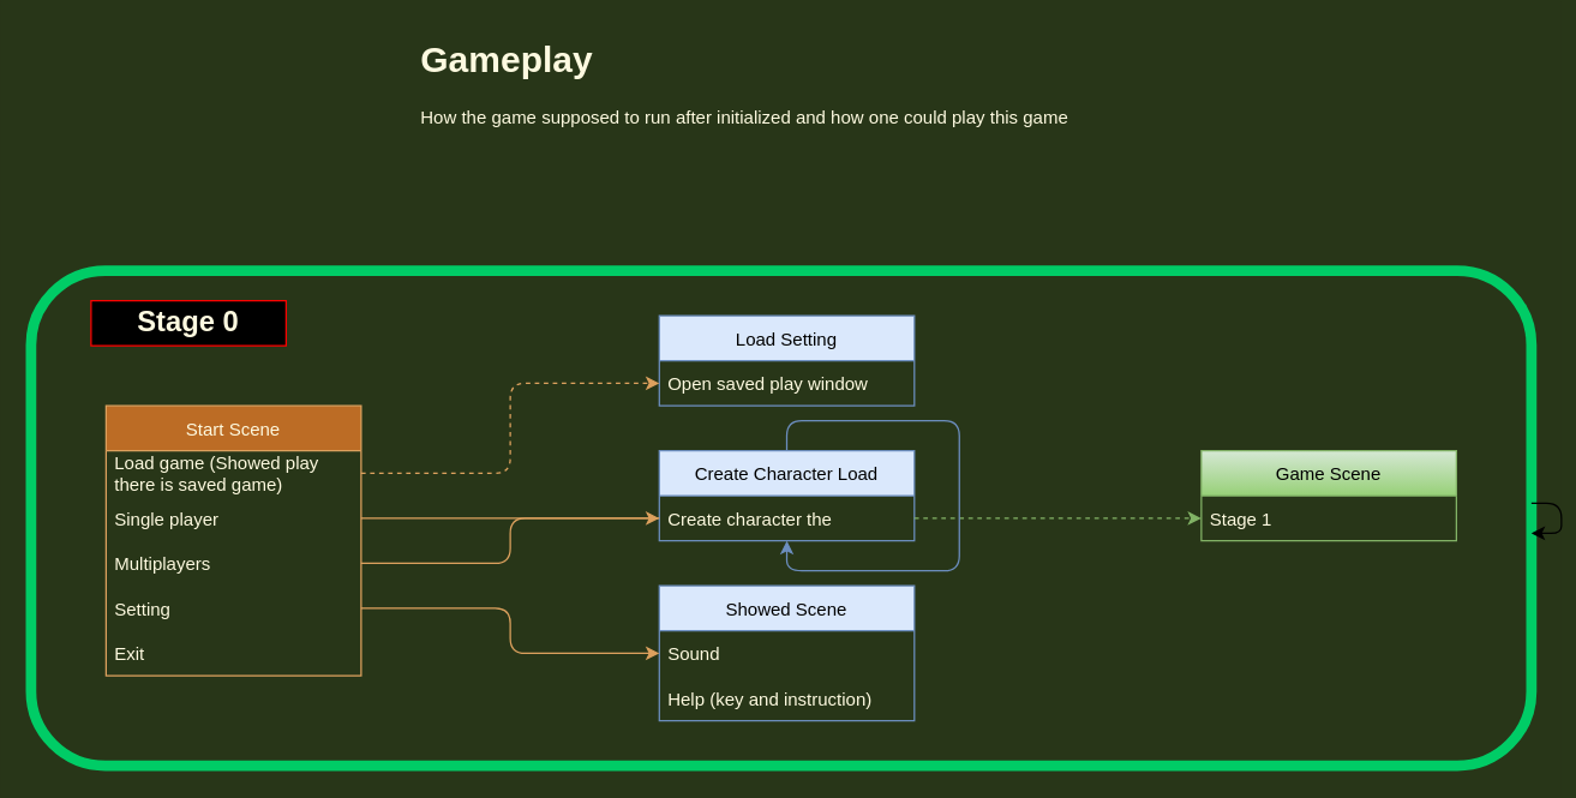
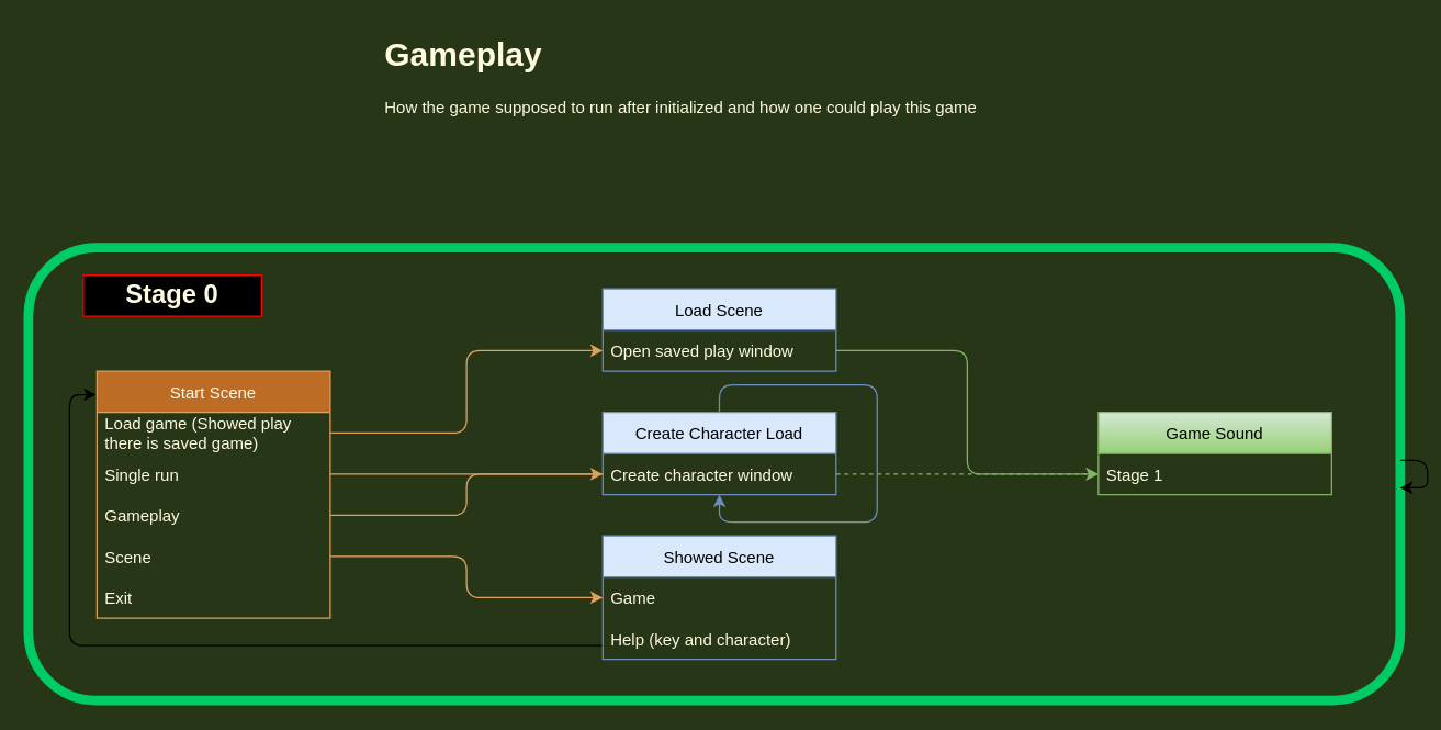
  <mxCell id="0" />
  <mxCell id="1" parent="0" />
  <mxCell id="2" value="" style="group" vertex="1" connectable="0" parent="1"><mxGeometry x="20" y="180" width="1000" height="330" as="geometry" /></mxCell>
  <mxCell id="3" value="" style="rounded=1;whiteSpace=wrap;html=1;sketch=0;fillColor=none;strokeWidth=7;strokeColor=#00CC66;" vertex="1" parent="2"><mxGeometry width="1000" height="330" as="geometry" /></mxCell>
  <mxCell id="4" value="Stage 0" style="text;html=1;strokeColor=#FF0000;fillColor=#000000;align=center;verticalAlign=middle;whiteSpace=wrap;rounded=0;sketch=0;fontColor=#FEFAE0;fontStyle=1;horizontal=1;fontSize=19;labelBackgroundColor=none;labelBorderColor=none;" vertex="1" parent="2"><mxGeometry x="40" y="20" width="130" height="30" as="geometry" /></mxCell>
- <mxCell id="5" value="Game Scene" style="swimlane;fontStyle=0;childLayout=stackLayout;horizontal=1;startSize=30;horizontalStack=0;resizeParent=1;resizeParentMax=0;resizeLast=0;collapsible=1;marginBottom=0;fillColor=#d5e8d4;strokeColor=#82b366;gradientColor=#97d077;" vertex="1" parent="2"><mxGeometry x="780" y="120" width="170" height="60" as="geometry" /></mxCell>
+ <mxCell id="5" value="Game Sound" style="swimlane;fontStyle=0;childLayout=stackLayout;horizontal=1;startSize=30;horizontalStack=0;resizeParent=1;resizeParentMax=0;resizeLast=0;collapsible=1;marginBottom=0;fillColor=#d5e8d4;strokeColor=#82b366;gradientColor=#97d077;" vertex="1" parent="2"><mxGeometry x="780" y="120" width="170" height="60" as="geometry" /></mxCell>
  <mxCell id="6" value="Stage 1" style="text;strokeColor=none;fillColor=none;align=left;verticalAlign=middle;spacingLeft=4;spacingRight=4;overflow=hidden;points=[[0,0.5],[1,0.5]];portConstraint=eastwest;rotatable=0;fontColor=#FEFAE0;" vertex="1" parent="5"><mxGeometry y="30" width="170" height="30" as="geometry" /></mxCell>
+ <mxCell id="7" style="edgeStyle=orthogonalEdgeStyle;curved=0;rounded=1;sketch=0;orthogonalLoop=1;jettySize=auto;html=1;entryX=-0.003;entryY=0.095;entryDx=0;entryDy=0;entryPerimeter=0;labelBackgroundColor=none;fontSize=19;fontColor=#FEFAE0;strokeColor=default;fillColor=#BC6C25;" edge="1" parent="2" source="8" target="18"><mxGeometry relative="1" as="geometry"><Array as="points"><mxPoint x="30" y="290" /><mxPoint x="30" y="107" /></Array></mxGeometry></mxCell>
  <mxCell id="8" value="Showed Scene" style="swimlane;fontStyle=0;childLayout=stackLayout;horizontal=1;startSize=30;horizontalStack=0;resizeParent=1;resizeParentMax=0;resizeLast=0;collapsible=1;marginBottom=0;fillColor=#dae8fc;strokeColor=#6c8ebf;" vertex="1" parent="2"><mxGeometry x="418.74" y="210" width="170" height="90" as="geometry" /></mxCell>
- <mxCell id="9" value="Sound" style="text;strokeColor=none;fillColor=none;align=left;verticalAlign=middle;spacingLeft=4;spacingRight=4;overflow=hidden;points=[[0,0.5],[1,0.5]];portConstraint=eastwest;rotatable=0;fontColor=#FEFAE0;" vertex="1" parent="8"><mxGeometry y="30" width="170" height="30" as="geometry" /></mxCell>
- <mxCell id="10" value="Help (key and instruction)" style="text;strokeColor=none;fillColor=none;align=left;verticalAlign=middle;spacingLeft=4;spacingRight=4;overflow=hidden;points=[[0,0.5],[1,0.5]];portConstraint=eastwest;rotatable=0;fontColor=#FEFAE0;" vertex="1" parent="8"><mxGeometry y="60" width="170" height="30" as="geometry" /></mxCell>
- <mxCell id="11" value="Load Setting" style="swimlane;fontStyle=0;childLayout=stackLayout;horizontal=1;startSize=30;horizontalStack=0;resizeParent=1;resizeParentMax=0;resizeLast=0;collapsible=1;marginBottom=0;fillColor=#dae8fc;strokeColor=#6c8ebf;" vertex="1" parent="2"><mxGeometry x="418.74" y="30" width="170" height="60" as="geometry" /></mxCell>
+ <mxCell id="9" value="Game" style="text;strokeColor=none;fillColor=none;align=left;verticalAlign=middle;spacingLeft=4;spacingRight=4;overflow=hidden;points=[[0,0.5],[1,0.5]];portConstraint=eastwest;rotatable=0;fontColor=#FEFAE0;" vertex="1" parent="8"><mxGeometry y="30" width="170" height="30" as="geometry" /></mxCell>
+ <mxCell id="10" value="Help (key and character)" style="text;strokeColor=none;fillColor=none;align=left;verticalAlign=middle;spacingLeft=4;spacingRight=4;overflow=hidden;points=[[0,0.5],[1,0.5]];portConstraint=eastwest;rotatable=0;fontColor=#FEFAE0;" vertex="1" parent="8"><mxGeometry y="60" width="170" height="30" as="geometry" /></mxCell>
+ <mxCell id="11" value="Load Scene" style="swimlane;fontStyle=0;childLayout=stackLayout;horizontal=1;startSize=30;horizontalStack=0;resizeParent=1;resizeParentMax=0;resizeLast=0;collapsible=1;marginBottom=0;fillColor=#dae8fc;strokeColor=#6c8ebf;" vertex="1" parent="2"><mxGeometry x="418.74" y="30" width="170" height="60" as="geometry" /></mxCell>
  <mxCell id="12" value="Open saved play window" style="text;strokeColor=none;fillColor=none;align=left;verticalAlign=middle;spacingLeft=4;spacingRight=4;overflow=hidden;points=[[0,0.5],[1,0.5]];portConstraint=eastwest;rotatable=0;fontColor=#FEFAE0;" vertex="1" parent="11"><mxGeometry y="30" width="170" height="30" as="geometry" /></mxCell>
+ <mxCell id="13" style="edgeStyle=orthogonalEdgeStyle;curved=0;rounded=1;sketch=0;orthogonalLoop=1;jettySize=auto;html=1;entryX=0;entryY=0.5;entryDx=0;entryDy=0;fontSize=19;fontColor=#FEFAE0;strokeColor=#82b366;fillColor=#d5e8d4;gradientColor=#97d077;" edge="1" parent="2" source="12" target="6"><mxGeometry relative="1" as="geometry" /></mxCell>
  <mxCell id="14" value="Create Character Load" style="swimlane;fontStyle=0;childLayout=stackLayout;horizontal=1;startSize=30;horizontalStack=0;resizeParent=1;resizeParentMax=0;resizeLast=0;collapsible=1;marginBottom=0;fillColor=#dae8fc;strokeColor=#6c8ebf;" vertex="1" parent="2"><mxGeometry x="418.74" y="120" width="170" height="60" as="geometry" /></mxCell>
- <mxCell id="15" value="Create character the" style="text;strokeColor=none;fillColor=none;align=left;verticalAlign=middle;spacingLeft=4;spacingRight=4;overflow=hidden;points=[[0,0.5],[1,0.5]];portConstraint=eastwest;rotatable=0;fontColor=#FEFAE0;" vertex="1" parent="14"><mxGeometry y="30" width="170" height="30" as="geometry" /></mxCell>
+ <mxCell id="15" value="Create character window" style="text;strokeColor=none;fillColor=none;align=left;verticalAlign=middle;spacingLeft=4;spacingRight=4;overflow=hidden;points=[[0,0.5],[1,0.5]];portConstraint=eastwest;rotatable=0;fontColor=#FEFAE0;" vertex="1" parent="14"><mxGeometry y="30" width="170" height="30" as="geometry" /></mxCell>
  <mxCell id="16" style="edgeStyle=orthogonalEdgeStyle;curved=0;rounded=1;sketch=0;orthogonalLoop=1;jettySize=auto;html=1;fontSize=19;fontColor=#FEFAE0;strokeColor=#82b366;fillColor=#d5e8d4;entryX=0;entryY=0.5;entryDx=0;entryDy=0;gradientColor=#97d077;dashed=1;" edge="1" parent="2" source="15" target="6"><mxGeometry relative="1" as="geometry"><mxPoint x="560" y="165" as="targetPoint" /></mxGeometry></mxCell>
  <mxCell id="17" style="edgeStyle=orthogonalEdgeStyle;curved=0;rounded=1;sketch=0;orthogonalLoop=1;jettySize=auto;html=1;entryX=0.5;entryY=1;entryDx=0;entryDy=0;fontSize=19;fontColor=#FEFAE0;strokeColor=#6c8ebf;fillColor=#dae8fc;gradientColor=#7ea6e0;labelBackgroundColor=none;" edge="1" parent="2" source="14" target="14"><mxGeometry relative="1" as="geometry"><Array as="points"><mxPoint x="503.74" y="100" /><mxPoint x="618.74" y="100" /><mxPoint x="618.74" y="200" /><mxPoint x="503.74" y="200" /></Array></mxGeometry></mxCell>
  <mxCell id="18" value="Start Scene" style="swimlane;fontStyle=0;childLayout=stackLayout;horizontal=1;startSize=30;horizontalStack=0;resizeParent=1;resizeParentMax=0;resizeLast=0;collapsible=1;marginBottom=0;fillColor=#BC6C25;strokeColor=#DDA15E;fontColor=#FEFAE0;" vertex="1" parent="2"><mxGeometry x="50" y="90" width="170" height="180" as="geometry" /></mxCell>
  <mxCell id="19" value="Load game (Showed play&#10;there is saved game)" style="text;strokeColor=none;fillColor=none;align=left;verticalAlign=middle;spacingLeft=4;spacingRight=4;overflow=hidden;points=[[0,0.5],[1,0.5]];portConstraint=eastwest;rotatable=0;fontColor=#FEFAE0;" vertex="1" parent="18"><mxGeometry y="30" width="170" height="30" as="geometry" /></mxCell>
- <mxCell id="20" value="Single player" style="text;strokeColor=none;fillColor=none;align=left;verticalAlign=middle;spacingLeft=4;spacingRight=4;overflow=hidden;points=[[0,0.5],[1,0.5]];portConstraint=eastwest;rotatable=0;fontColor=#FEFAE0;" vertex="1" parent="18"><mxGeometry y="60" width="170" height="30" as="geometry" /></mxCell>
- <mxCell id="21" value="Multiplayers" style="text;strokeColor=none;fillColor=none;align=left;verticalAlign=middle;spacingLeft=4;spacingRight=4;overflow=hidden;points=[[0,0.5],[1,0.5]];portConstraint=eastwest;rotatable=0;fontColor=#FEFAE0;" vertex="1" parent="18"><mxGeometry y="90" width="170" height="30" as="geometry" /></mxCell>
- <mxCell id="22" value="Setting" style="text;strokeColor=none;fillColor=none;align=left;verticalAlign=middle;spacingLeft=4;spacingRight=4;overflow=hidden;points=[[0,0.5],[1,0.5]];portConstraint=eastwest;rotatable=0;fontColor=#FEFAE0;" vertex="1" parent="18"><mxGeometry y="120" width="170" height="30" as="geometry" /></mxCell>
+ <mxCell id="20" value="Single run" style="text;strokeColor=none;fillColor=none;align=left;verticalAlign=middle;spacingLeft=4;spacingRight=4;overflow=hidden;points=[[0,0.5],[1,0.5]];portConstraint=eastwest;rotatable=0;fontColor=#FEFAE0;" vertex="1" parent="18"><mxGeometry y="60" width="170" height="30" as="geometry" /></mxCell>
+ <mxCell id="21" value="Gameplay" style="text;strokeColor=none;fillColor=none;align=left;verticalAlign=middle;spacingLeft=4;spacingRight=4;overflow=hidden;points=[[0,0.5],[1,0.5]];portConstraint=eastwest;rotatable=0;fontColor=#FEFAE0;" vertex="1" parent="18"><mxGeometry y="90" width="170" height="30" as="geometry" /></mxCell>
+ <mxCell id="22" value="Scene" style="text;strokeColor=none;fillColor=none;align=left;verticalAlign=middle;spacingLeft=4;spacingRight=4;overflow=hidden;points=[[0,0.5],[1,0.5]];portConstraint=eastwest;rotatable=0;fontColor=#FEFAE0;" vertex="1" parent="18"><mxGeometry y="120" width="170" height="30" as="geometry" /></mxCell>
  <mxCell id="23" value="Exit" style="text;strokeColor=none;fillColor=none;align=left;verticalAlign=middle;spacingLeft=4;spacingRight=4;overflow=hidden;points=[[0,0.5],[1,0.5]];portConstraint=eastwest;rotatable=0;fontColor=#FEFAE0;" vertex="1" parent="18"><mxGeometry y="150" width="170" height="30" as="geometry" /></mxCell>
- <mxCell id="24" style="edgeStyle=orthogonalEdgeStyle;curved=0;rounded=1;sketch=0;orthogonalLoop=1;jettySize=auto;html=1;entryX=0;entryY=0.5;entryDx=0;entryDy=0;fontSize=19;fontColor=#FEFAE0;strokeColor=#DDA15E;fillColor=#BC6C25;dashed=1;" edge="1" parent="2" source="19" target="12"><mxGeometry relative="1" as="geometry" /></mxCell>
+ <mxCell id="24" style="edgeStyle=orthogonalEdgeStyle;curved=0;rounded=1;sketch=0;orthogonalLoop=1;jettySize=auto;html=1;entryX=0;entryY=0.5;entryDx=0;entryDy=0;fontSize=19;fontColor=#FEFAE0;strokeColor=#DDA15E;fillColor=#BC6C25;" edge="1" parent="2" source="19" target="12"><mxGeometry relative="1" as="geometry" /></mxCell>
  <mxCell id="25" style="edgeStyle=orthogonalEdgeStyle;curved=0;rounded=1;sketch=0;orthogonalLoop=1;jettySize=auto;html=1;entryX=0;entryY=0.5;entryDx=0;entryDy=0;fontSize=19;fontColor=#FEFAE0;strokeColor=#DDA15E;fillColor=#BC6C25;endArrow=none;" edge="1" parent="2" source="20" target="15"><mxGeometry relative="1" as="geometry" /></mxCell>
  <mxCell id="26" style="edgeStyle=orthogonalEdgeStyle;curved=0;rounded=1;sketch=0;orthogonalLoop=1;jettySize=auto;html=1;entryX=0;entryY=0.5;entryDx=0;entryDy=0;fontSize=19;fontColor=#FEFAE0;strokeColor=#DDA15E;fillColor=#BC6C25;" edge="1" parent="2" source="21" target="15"><mxGeometry relative="1" as="geometry" /></mxCell>
  <mxCell id="27" style="edgeStyle=orthogonalEdgeStyle;curved=0;rounded=1;sketch=0;orthogonalLoop=1;jettySize=auto;html=1;entryX=0;entryY=0.5;entryDx=0;entryDy=0;fontSize=19;fontColor=#FEFAE0;strokeColor=#DDA15E;fillColor=#BC6C25;" edge="1" parent="2" source="22" target="9"><mxGeometry relative="1" as="geometry" /></mxCell>
  <mxCell id="28" style="edgeStyle=orthogonalEdgeStyle;curved=0;rounded=1;sketch=0;orthogonalLoop=1;jettySize=auto;html=1;labelBackgroundColor=none;fontSize=19;fontColor=#FEFAE0;strokeColor=default;fillColor=#BC6C25;" edge="1" parent="2" source="3" target="3"><mxGeometry relative="1" as="geometry" /></mxCell>
  <mxCell id="29" value="&lt;h1&gt;Gameplay&lt;/h1&gt;&lt;div&gt;How the game supposed to run after initialized and how one could play this game&lt;/div&gt;" style="text;html=1;strokeColor=none;fillColor=none;spacing=5;spacingTop=-20;whiteSpace=wrap;overflow=hidden;rounded=0;sketch=0;fontColor=#FEFAE0;" vertex="1" parent="1"><mxGeometry x="275" y="20" width="510" height="120" as="geometry" /></mxCell>
